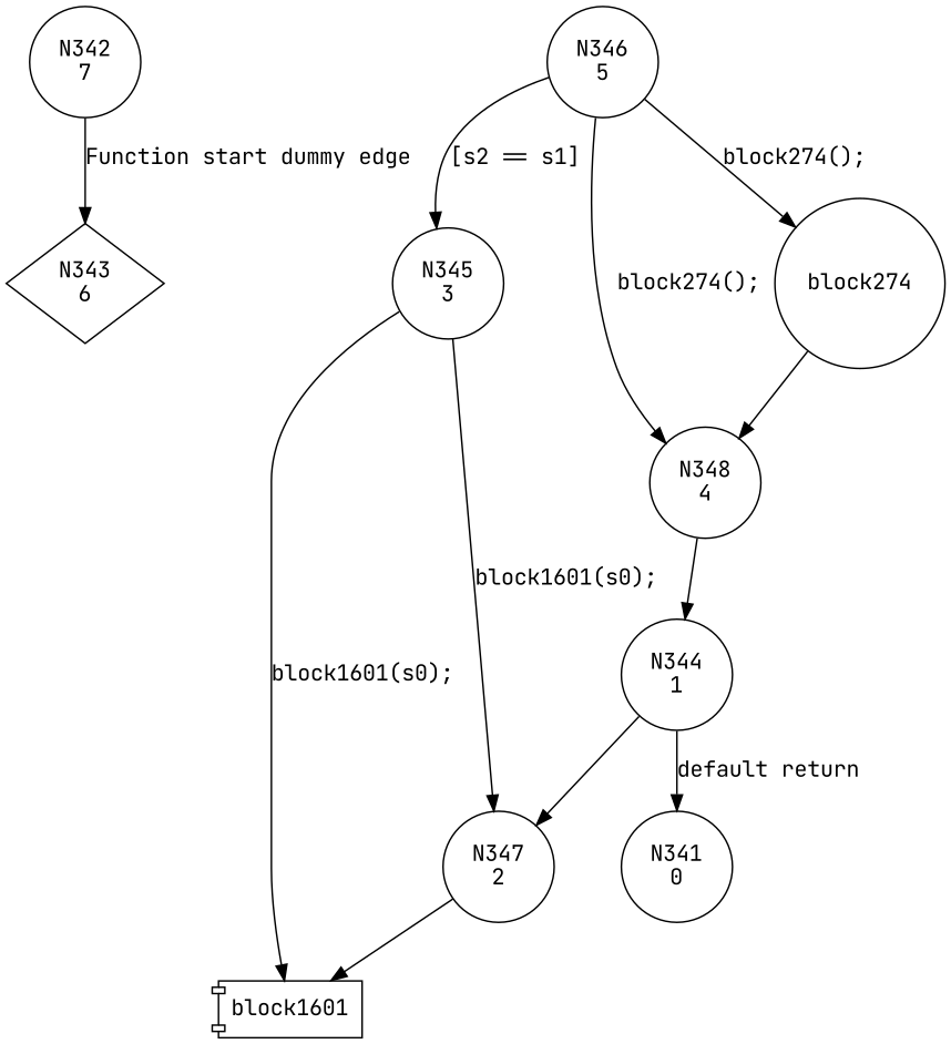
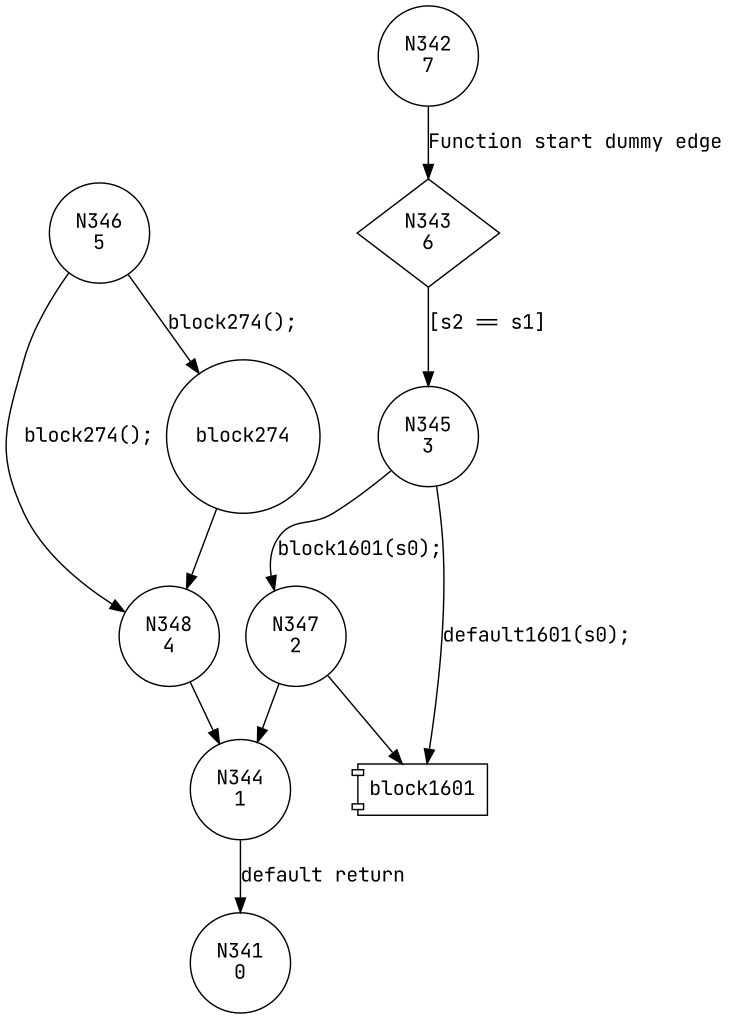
  digraph {
    fontname="JetBrains Mono"
    node [fontname="JetBrains Mono" shape=circle]
    edge [fontname="JetBrains Mono"]
    n1 [label="N343\n6" shape=diamond]
    n2 [label="N345\n3"]
    n3 [label="N347\n2"]
    n4 [label=block1601 shape=component]
    n5 [label="N346\n5"]
    n6 [label="N348\n4"]
    n7 [label=block274]
    n8 [label="N344\n1"]
    n9 [label="N341\n0"]
    n10 [label="N342\n7"]
-   n5 -> n2 [label="[s2 == s1]"]
+   n1 -> n2 [label="[s2 == s1]"]
    n2 -> n3 [label="block1601(s0);"]
-   n2 -> n4 [label="block1601(s0);"]
+   n2 -> n4 [label="default1601(s0);"]
    n3 -> n4
-   n8 -> n3
+   n3 -> n8
    n5 -> n6 [label="block274();"]
    n5 -> n7 [label="block274();"]
    n6 -> n8
    n7 -> n6
    n8 -> n9 [label="default return"]
    n10 -> n1 [label="Function start dummy edge"]
  }
